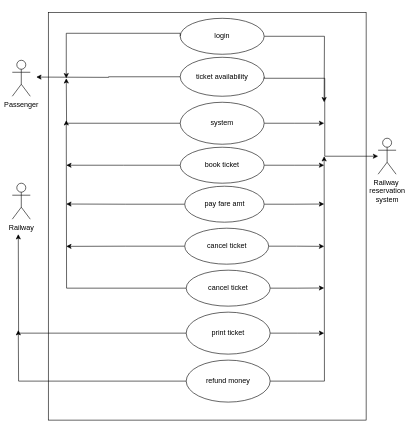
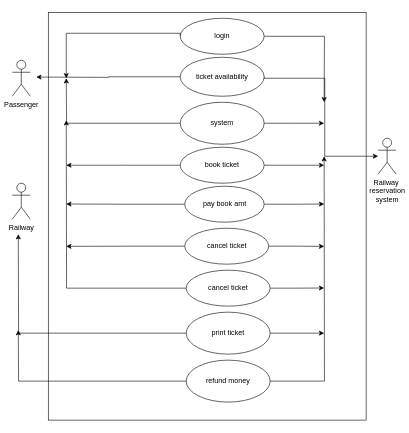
  <mxCell id="0" />
  <mxCell id="1" parent="0" />
  <mxCell id="2" value="" style="rounded=0;whiteSpace=wrap;html=1;" vertex="1" parent="1"><mxGeometry x="80" y="20" width="530" height="680" as="geometry" /></mxCell>
  <mxCell id="3" value="Railway&amp;nbsp;&lt;div&gt;reservation&lt;/div&gt;&lt;div&gt;system&lt;/div&gt;" style="shape=umlActor;verticalLabelPosition=bottom;verticalAlign=top;html=1;outlineConnect=0;" vertex="1" parent="1"><mxGeometry x="630" y="230" width="30" height="60" as="geometry" /></mxCell>
  <mxCell id="4" value="Passenger" style="shape=umlActor;verticalLabelPosition=bottom;verticalAlign=top;html=1;outlineConnect=0;" vertex="1" parent="1"><mxGeometry x="20" y="100" width="30" height="60" as="geometry" /></mxCell>
  <mxCell id="5" style="edgeStyle=orthogonalEdgeStyle;rounded=0;orthogonalLoop=1;jettySize=auto;html=1;exitX=1;exitY=0.5;exitDx=0;exitDy=0;" edge="1" parent="1" source="7"><mxGeometry relative="1" as="geometry"><mxPoint x="540" y="205" as="targetPoint" /></mxGeometry></mxCell>
  <mxCell id="6" style="edgeStyle=orthogonalEdgeStyle;rounded=0;orthogonalLoop=1;jettySize=auto;html=1;exitX=0;exitY=0.5;exitDx=0;exitDy=0;" edge="1" parent="1" source="7"><mxGeometry relative="1" as="geometry"><mxPoint x="110" y="130" as="targetPoint" /></mxGeometry></mxCell>
  <mxCell id="7" value="system" style="ellipse;whiteSpace=wrap;html=1;" vertex="1" parent="1"><mxGeometry x="300" y="170" width="140" height="70" as="geometry" /></mxCell>
  <mxCell id="8" style="edgeStyle=orthogonalEdgeStyle;rounded=0;orthogonalLoop=1;jettySize=auto;html=1;exitX=1;exitY=0.5;exitDx=0;exitDy=0;" edge="1" parent="1" source="10"><mxGeometry relative="1" as="geometry"><mxPoint x="540" y="275" as="targetPoint" /></mxGeometry></mxCell>
  <mxCell id="9" style="edgeStyle=orthogonalEdgeStyle;rounded=0;orthogonalLoop=1;jettySize=auto;html=1;exitX=0;exitY=0.5;exitDx=0;exitDy=0;" edge="1" parent="1" source="10"><mxGeometry relative="1" as="geometry"><mxPoint x="110" y="275" as="targetPoint" /></mxGeometry></mxCell>
  <mxCell id="10" value="book ticket" style="ellipse;whiteSpace=wrap;html=1;" vertex="1" parent="1"><mxGeometry x="300" y="245" width="140" height="60" as="geometry" /></mxCell>
  <mxCell id="11" style="edgeStyle=orthogonalEdgeStyle;rounded=0;orthogonalLoop=1;jettySize=auto;html=1;exitX=1;exitY=0.5;exitDx=0;exitDy=0;" edge="1" parent="1" source="13" target="3"><mxGeometry relative="1" as="geometry"><mxPoint x="540" y="340" as="targetPoint" /><Array as="points"><mxPoint x="541" y="130" /><mxPoint x="541" y="260" /></Array></mxGeometry></mxCell>
  <mxCell id="12" style="edgeStyle=orthogonalEdgeStyle;rounded=0;orthogonalLoop=1;jettySize=auto;html=1;exitX=0;exitY=0.5;exitDx=0;exitDy=0;" edge="1" parent="1" source="13"><mxGeometry relative="1" as="geometry"><mxPoint x="60" y="128" as="targetPoint" /></mxGeometry></mxCell>
  <mxCell id="13" value="ticket availability" style="ellipse;whiteSpace=wrap;html=1;" vertex="1" parent="1"><mxGeometry x="300" y="95" width="140" height="65" as="geometry" /></mxCell>
  <mxCell id="14" style="edgeStyle=orthogonalEdgeStyle;rounded=0;orthogonalLoop=1;jettySize=auto;html=1;exitX=1;exitY=0.5;exitDx=0;exitDy=0;" edge="1" parent="1" source="15"><mxGeometry relative="1" as="geometry"><mxPoint x="540" y="170" as="targetPoint" /></mxGeometry></mxCell>
  <mxCell id="15" value="login" style="ellipse;whiteSpace=wrap;html=1;" vertex="1" parent="1"><mxGeometry x="300" y="30" width="140" height="60" as="geometry" /></mxCell>
  <mxCell id="16" style="edgeStyle=orthogonalEdgeStyle;rounded=0;orthogonalLoop=1;jettySize=auto;html=1;exitX=1;exitY=0.5;exitDx=0;exitDy=0;" edge="1" parent="1" source="18"><mxGeometry relative="1" as="geometry"><mxPoint x="540" y="555" as="targetPoint" /></mxGeometry></mxCell>
  <mxCell id="17" style="edgeStyle=orthogonalEdgeStyle;rounded=0;orthogonalLoop=1;jettySize=auto;html=1;exitX=0;exitY=0.5;exitDx=0;exitDy=0;" edge="1" parent="1" source="18"><mxGeometry relative="1" as="geometry"><mxPoint x="30" y="390" as="targetPoint" /></mxGeometry></mxCell>
  <mxCell id="18" value="print ticket" style="ellipse;whiteSpace=wrap;html=1;" vertex="1" parent="1"><mxGeometry x="310" y="520" width="140" height="70" as="geometry" /></mxCell>
  <mxCell id="19" style="edgeStyle=orthogonalEdgeStyle;rounded=0;orthogonalLoop=1;jettySize=auto;html=1;exitX=1;exitY=0.5;exitDx=0;exitDy=0;" edge="1" parent="1" source="21"><mxGeometry relative="1" as="geometry"><mxPoint x="540" y="479.706" as="targetPoint" /></mxGeometry></mxCell>
  <mxCell id="20" style="edgeStyle=orthogonalEdgeStyle;rounded=0;orthogonalLoop=1;jettySize=auto;html=1;exitX=0;exitY=0.5;exitDx=0;exitDy=0;" edge="1" parent="1" source="21"><mxGeometry relative="1" as="geometry"><mxPoint x="110" y="200" as="targetPoint" /></mxGeometry></mxCell>
  <mxCell id="21" value="cancel ticket" style="ellipse;whiteSpace=wrap;html=1;" vertex="1" parent="1"><mxGeometry x="310" y="450" width="140" height="60" as="geometry" /></mxCell>
  <mxCell id="22" style="edgeStyle=orthogonalEdgeStyle;rounded=0;orthogonalLoop=1;jettySize=auto;html=1;exitX=1;exitY=0.5;exitDx=0;exitDy=0;" edge="1" parent="1" source="24"><mxGeometry relative="1" as="geometry"><mxPoint x="540" y="339.706" as="targetPoint" /></mxGeometry></mxCell>
  <mxCell id="23" style="edgeStyle=orthogonalEdgeStyle;rounded=0;orthogonalLoop=1;jettySize=auto;html=1;exitX=0;exitY=0.5;exitDx=0;exitDy=0;" edge="1" parent="1" source="24"><mxGeometry relative="1" as="geometry"><mxPoint x="110" y="339.706" as="targetPoint" /></mxGeometry></mxCell>
- <mxCell id="24" value="pay fare amt" style="ellipse;whiteSpace=wrap;html=1;" vertex="1" parent="1"><mxGeometry x="307.5" y="310" width="132.5" height="60" as="geometry" /></mxCell>
+ <mxCell id="24" value="pay book amt" style="ellipse;whiteSpace=wrap;html=1;" vertex="1" parent="1"><mxGeometry x="307.5" y="310" width="132.5" height="60" as="geometry" /></mxCell>
  <mxCell id="25" style="edgeStyle=orthogonalEdgeStyle;rounded=0;orthogonalLoop=1;jettySize=auto;html=1;exitX=1;exitY=0.5;exitDx=0;exitDy=0;" edge="1" parent="1" source="27"><mxGeometry relative="1" as="geometry"><mxPoint x="540" y="260" as="targetPoint" /></mxGeometry></mxCell>
  <mxCell id="26" style="edgeStyle=orthogonalEdgeStyle;rounded=0;orthogonalLoop=1;jettySize=auto;html=1;exitX=0;exitY=0.5;exitDx=0;exitDy=0;" edge="1" parent="1" source="27"><mxGeometry relative="1" as="geometry"><mxPoint x="30" y="550" as="targetPoint" /></mxGeometry></mxCell>
  <mxCell id="27" value="refund money" style="ellipse;whiteSpace=wrap;html=1;" vertex="1" parent="1"><mxGeometry x="310" y="600" width="140" height="70" as="geometry" /></mxCell>
  <mxCell id="28" value="Railway" style="shape=umlActor;verticalLabelPosition=bottom;verticalAlign=top;html=1;" vertex="1" parent="1"><mxGeometry x="20" y="305" width="30" height="60" as="geometry" /></mxCell>
  <mxCell id="29" style="edgeStyle=orthogonalEdgeStyle;rounded=0;orthogonalLoop=1;jettySize=auto;html=1;exitX=0;exitY=0.5;exitDx=0;exitDy=0;" edge="1" parent="1" source="15"><mxGeometry relative="1" as="geometry"><mxPoint x="110" y="130" as="targetPoint" /><Array as="points"><mxPoint x="110" y="55" /></Array></mxGeometry></mxCell>
  <mxCell id="30" style="edgeStyle=orthogonalEdgeStyle;rounded=0;orthogonalLoop=1;jettySize=auto;html=1;exitX=1;exitY=0.5;exitDx=0;exitDy=0;" edge="1" parent="1" source="32"><mxGeometry relative="1" as="geometry"><mxPoint x="540" y="410.294" as="targetPoint" /></mxGeometry></mxCell>
  <mxCell id="31" style="edgeStyle=orthogonalEdgeStyle;rounded=0;orthogonalLoop=1;jettySize=auto;html=1;exitX=0;exitY=0.5;exitDx=0;exitDy=0;" edge="1" parent="1" source="32"><mxGeometry relative="1" as="geometry"><mxPoint x="110" y="410.294" as="targetPoint" /></mxGeometry></mxCell>
  <mxCell id="32" value="cancel ticket" style="ellipse;whiteSpace=wrap;html=1;" vertex="1" parent="1"><mxGeometry x="307.5" y="380" width="140" height="60" as="geometry" /></mxCell>
